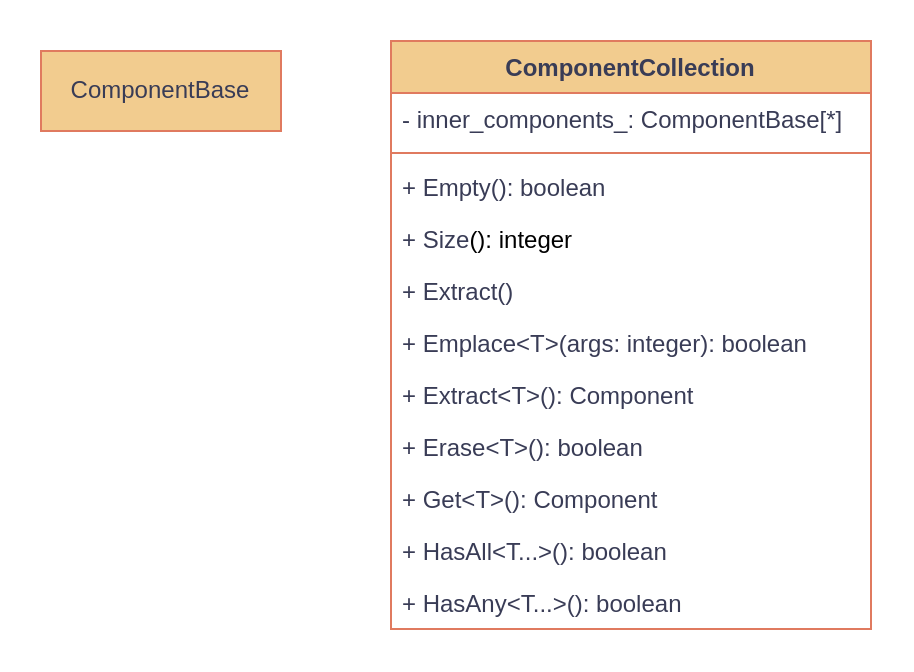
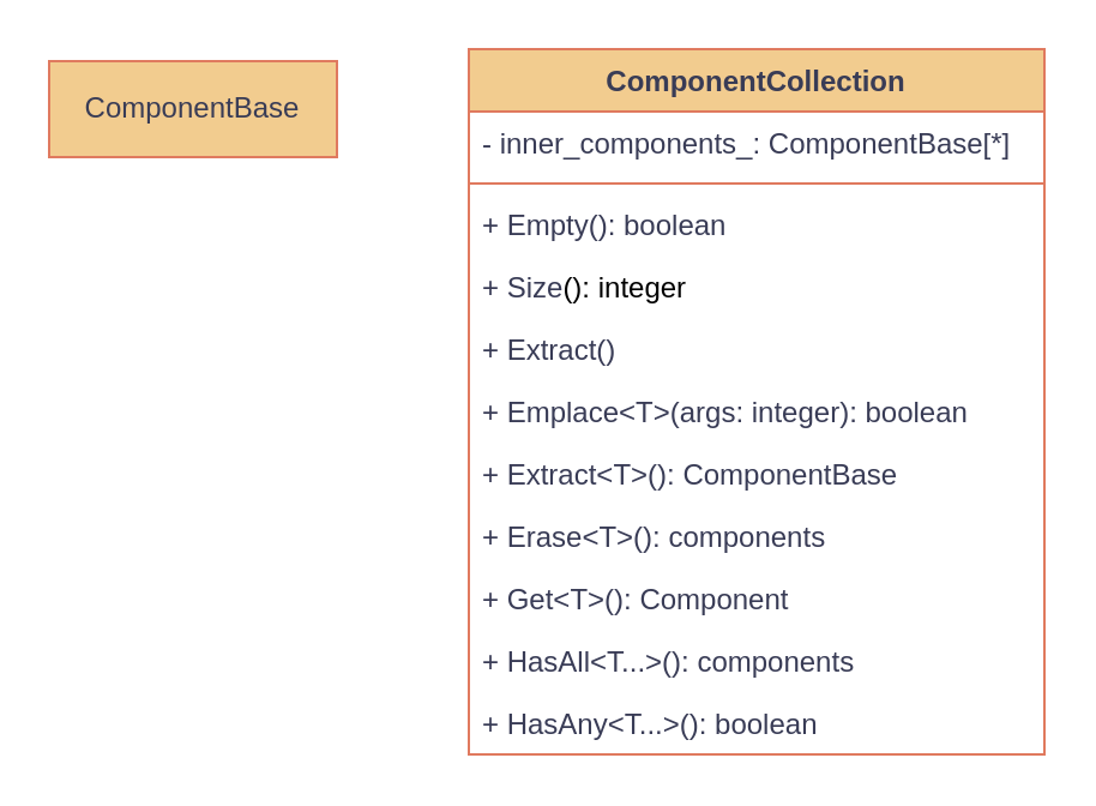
  <mxCell id="0" />
  <mxCell id="1" parent="0" />
  <mxCell id="2" value="ComponentBase" style="html=1;whiteSpace=wrap;labelBackgroundColor=none;fillColor=#F2CC8F;strokeColor=#E07A5F;fontColor=#393C56;" vertex="1" parent="1"><mxGeometry x="20" y="25" width="120" height="40" as="geometry" /></mxCell>
  <mxCell id="3" value="ComponentCollection" style="swimlane;fontStyle=1;align=center;verticalAlign=top;childLayout=stackLayout;horizontal=1;startSize=26;horizontalStack=0;resizeParent=1;resizeParentMax=0;resizeLast=0;collapsible=1;marginBottom=0;whiteSpace=wrap;html=1;labelBackgroundColor=none;fillColor=#F2CC8F;strokeColor=#E07A5F;fontColor=#393C56;" vertex="1" parent="1"><mxGeometry x="195" y="20" width="240" height="294" as="geometry"><mxRectangle x="280" y="40" width="160" height="30" as="alternateBounds" /></mxGeometry></mxCell>
  <mxCell id="4" value="- inner_components_: ComponentBase[*]" style="text;strokeColor=none;fillColor=none;align=left;verticalAlign=top;spacingLeft=4;spacingRight=4;overflow=hidden;rotatable=0;points=[[0,0.5],[1,0.5]];portConstraint=eastwest;whiteSpace=wrap;html=1;labelBackgroundColor=none;fontColor=#393C56;" vertex="1" parent="3"><mxGeometry y="26" width="240" height="26" as="geometry" /></mxCell>
  <mxCell id="5" value="" style="line;strokeWidth=1;fillColor=none;align=left;verticalAlign=middle;spacingTop=-1;spacingLeft=3;spacingRight=3;rotatable=0;labelPosition=right;points=[];portConstraint=eastwest;strokeColor=#E07A5F;labelBackgroundColor=none;fontColor=#393C56;" vertex="1" parent="3"><mxGeometry y="52" width="240" height="8" as="geometry" /></mxCell>
  <mxCell id="6" value="+ Empty(): boolean" style="text;strokeColor=none;fillColor=none;align=left;verticalAlign=top;spacingLeft=4;spacingRight=4;overflow=hidden;rotatable=0;points=[[0,0.5],[1,0.5]];portConstraint=eastwest;whiteSpace=wrap;html=1;labelBackgroundColor=none;fontColor=#393C56;" vertex="1" parent="3"><mxGeometry y="60" width="240" height="26" as="geometry" /></mxCell>
  <mxCell id="7" value="+ Size&lt;span style=&quot;background-color: transparent; color: light-dark(rgb(0, 0, 0), rgb(255, 255, 255));&quot;&gt;(): integer&lt;/span&gt;" style="text;strokeColor=none;fillColor=none;align=left;verticalAlign=top;spacingLeft=4;spacingRight=4;overflow=hidden;rotatable=0;points=[[0,0.5],[1,0.5]];portConstraint=eastwest;whiteSpace=wrap;html=1;labelBackgroundColor=none;fontColor=#393C56;" vertex="1" parent="3"><mxGeometry y="86" width="240" height="26" as="geometry" /></mxCell>
  <mxCell id="8" value="+ Extract()" style="text;strokeColor=none;fillColor=none;align=left;verticalAlign=top;spacingLeft=4;spacingRight=4;overflow=hidden;rotatable=0;points=[[0,0.5],[1,0.5]];portConstraint=eastwest;whiteSpace=wrap;html=1;labelBackgroundColor=none;fontColor=#393C56;" vertex="1" parent="3"><mxGeometry y="112" width="240" height="26" as="geometry" /></mxCell>
  <mxCell id="9" value="+ Emplace&amp;lt;T&amp;gt;(args: integer): boolean" style="text;strokeColor=none;fillColor=none;align=left;verticalAlign=top;spacingLeft=4;spacingRight=4;overflow=hidden;rotatable=0;points=[[0,0.5],[1,0.5]];portConstraint=eastwest;whiteSpace=wrap;html=1;labelBackgroundColor=none;fontColor=#393C56;" vertex="1" parent="3"><mxGeometry y="138" width="240" height="26" as="geometry" /></mxCell>
- <mxCell id="10" value="+ Extract&amp;lt;T&amp;gt;(): Component" style="text;strokeColor=none;fillColor=none;align=left;verticalAlign=top;spacingLeft=4;spacingRight=4;overflow=hidden;rotatable=0;points=[[0,0.5],[1,0.5]];portConstraint=eastwest;whiteSpace=wrap;html=1;labelBackgroundColor=none;fontColor=#393C56;" vertex="1" parent="3"><mxGeometry y="164" width="240" height="26" as="geometry" /></mxCell>
- <mxCell id="11" value="+ Erase&amp;lt;T&amp;gt;(): boolean" style="text;strokeColor=none;fillColor=none;align=left;verticalAlign=top;spacingLeft=4;spacingRight=4;overflow=hidden;rotatable=0;points=[[0,0.5],[1,0.5]];portConstraint=eastwest;whiteSpace=wrap;html=1;labelBackgroundColor=none;fontColor=#393C56;" vertex="1" parent="3"><mxGeometry y="190" width="240" height="26" as="geometry" /></mxCell>
+ <mxCell id="10" value="+ Extract&amp;lt;T&amp;gt;(): ComponentBase" style="text;strokeColor=none;fillColor=none;align=left;verticalAlign=top;spacingLeft=4;spacingRight=4;overflow=hidden;rotatable=0;points=[[0,0.5],[1,0.5]];portConstraint=eastwest;whiteSpace=wrap;html=1;labelBackgroundColor=none;fontColor=#393C56;" vertex="1" parent="3"><mxGeometry y="164" width="240" height="26" as="geometry" /></mxCell>
+ <mxCell id="11" value="+ Erase&amp;lt;T&amp;gt;(): components" style="text;strokeColor=none;fillColor=none;align=left;verticalAlign=top;spacingLeft=4;spacingRight=4;overflow=hidden;rotatable=0;points=[[0,0.5],[1,0.5]];portConstraint=eastwest;whiteSpace=wrap;html=1;labelBackgroundColor=none;fontColor=#393C56;" vertex="1" parent="3"><mxGeometry y="190" width="240" height="26" as="geometry" /></mxCell>
  <mxCell id="12" value="+ Get&amp;lt;T&amp;gt;(): Component" style="text;strokeColor=none;fillColor=none;align=left;verticalAlign=top;spacingLeft=4;spacingRight=4;overflow=hidden;rotatable=0;points=[[0,0.5],[1,0.5]];portConstraint=eastwest;whiteSpace=wrap;html=1;labelBackgroundColor=none;fontColor=#393C56;" vertex="1" parent="3"><mxGeometry y="216" width="240" height="26" as="geometry" /></mxCell>
- <mxCell id="13" value="+ HasAll&amp;lt;T...&amp;gt;(): boolean" style="text;strokeColor=none;fillColor=none;align=left;verticalAlign=top;spacingLeft=4;spacingRight=4;overflow=hidden;rotatable=0;points=[[0,0.5],[1,0.5]];portConstraint=eastwest;whiteSpace=wrap;html=1;labelBackgroundColor=none;fontColor=#393C56;" vertex="1" parent="3"><mxGeometry y="242" width="240" height="26" as="geometry" /></mxCell>
+ <mxCell id="13" value="+ HasAll&amp;lt;T...&amp;gt;(): components" style="text;strokeColor=none;fillColor=none;align=left;verticalAlign=top;spacingLeft=4;spacingRight=4;overflow=hidden;rotatable=0;points=[[0,0.5],[1,0.5]];portConstraint=eastwest;whiteSpace=wrap;html=1;labelBackgroundColor=none;fontColor=#393C56;" vertex="1" parent="3"><mxGeometry y="242" width="240" height="26" as="geometry" /></mxCell>
  <mxCell id="14" value="+ HasAny&amp;lt;T...&amp;gt;(): boolean" style="text;strokeColor=none;fillColor=none;align=left;verticalAlign=top;spacingLeft=4;spacingRight=4;overflow=hidden;rotatable=0;points=[[0,0.5],[1,0.5]];portConstraint=eastwest;whiteSpace=wrap;html=1;labelBackgroundColor=none;fontColor=#393C56;" vertex="1" parent="3"><mxGeometry y="268" width="240" height="26" as="geometry" /></mxCell>
